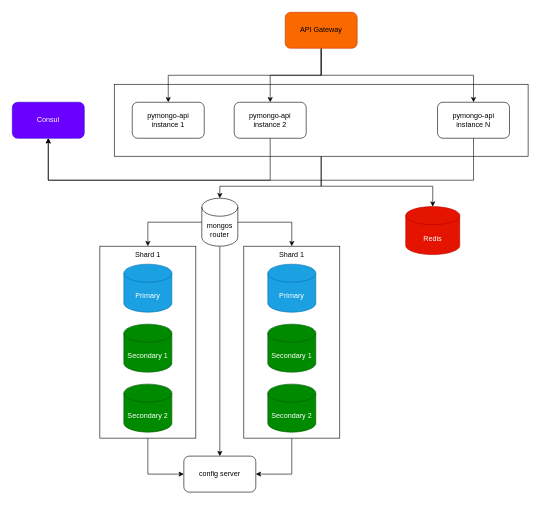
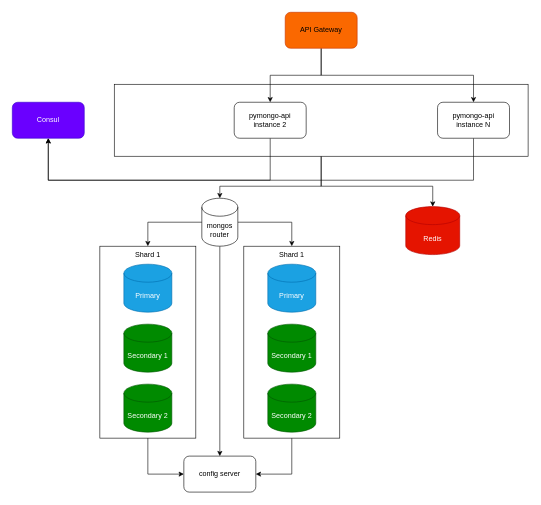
  <mxCell id="0" />
  <mxCell id="1" parent="0" />
  <mxCell id="2" style="edgeStyle=orthogonalEdgeStyle;rounded=0;orthogonalLoop=1;jettySize=auto;html=1;" edge="1" parent="1" source="4" target="13"><mxGeometry relative="1" as="geometry"><Array as="points"><mxPoint x="535" y="310" /><mxPoint x="721" y="310" /></Array></mxGeometry></mxCell>
  <mxCell id="3" style="edgeStyle=orthogonalEdgeStyle;rounded=0;orthogonalLoop=1;jettySize=auto;html=1;" edge="1" parent="1" source="4" target="18"><mxGeometry relative="1" as="geometry"><Array as="points"><mxPoint x="535" y="310" /><mxPoint x="366" y="310" /></Array></mxGeometry></mxCell>
  <mxCell id="4" value="" style="rounded=0;whiteSpace=wrap;html=1;" vertex="1" parent="1"><mxGeometry x="190" y="140" width="690" height="120" as="geometry" /></mxCell>
- <mxCell id="5" style="edgeStyle=orthogonalEdgeStyle;rounded=0;orthogonalLoop=1;jettySize=auto;html=1;exitX=0.5;exitY=1;exitDx=0;exitDy=0;" edge="1" parent="1" source="8" target="10"><mxGeometry relative="1" as="geometry" /></mxCell>
  <mxCell id="6" style="edgeStyle=orthogonalEdgeStyle;rounded=0;orthogonalLoop=1;jettySize=auto;html=1;entryX=0.5;entryY=0;entryDx=0;entryDy=0;" edge="1" parent="1" source="8" target="12"><mxGeometry relative="1" as="geometry" /></mxCell>
  <mxCell id="7" style="edgeStyle=orthogonalEdgeStyle;rounded=0;orthogonalLoop=1;jettySize=auto;html=1;entryX=0.5;entryY=0;entryDx=0;entryDy=0;exitX=0.5;exitY=1;exitDx=0;exitDy=0;" edge="1" parent="1" source="8" target="33"><mxGeometry relative="1" as="geometry" /></mxCell>
  <mxCell id="8" value="API Gateway" style="rounded=1;whiteSpace=wrap;html=1;fillColor=#fa6800;fontColor=#000000;strokeColor=#C73500;" vertex="1" parent="1"><mxGeometry x="475" y="20" width="120" height="60" as="geometry" /></mxCell>
  <mxCell id="9" value="Consul" style="rounded=1;whiteSpace=wrap;html=1;fillColor=#6a00ff;fontColor=#ffffff;strokeColor=#3700CC;" vertex="1" parent="1"><mxGeometry x="20" y="170" width="120" height="60" as="geometry" /></mxCell>
- <mxCell id="10" value="pymongo-api&lt;div&gt;instance 1&lt;/div&gt;" style="rounded=1;whiteSpace=wrap;html=1;movable=1;resizable=1;rotatable=1;deletable=1;editable=1;locked=0;connectable=1;" parent="1" vertex="1"><mxGeometry x="220" y="170" width="120" height="60" as="geometry" /></mxCell>
  <mxCell id="11" style="edgeStyle=orthogonalEdgeStyle;rounded=0;orthogonalLoop=1;jettySize=auto;html=1;entryX=0.5;entryY=1;entryDx=0;entryDy=0;exitX=0.5;exitY=1;exitDx=0;exitDy=0;" edge="1" parent="1" source="12" target="9"><mxGeometry relative="1" as="geometry"><Array as="points"><mxPoint x="450" y="300" /><mxPoint x="80" y="300" /></Array></mxGeometry></mxCell>
  <mxCell id="12" value="pymongo-api&lt;div&gt;instance 2&lt;/div&gt;" style="rounded=1;whiteSpace=wrap;html=1;movable=1;resizable=1;rotatable=1;deletable=1;editable=1;locked=0;connectable=1;" vertex="1" parent="1"><mxGeometry x="390" y="170" width="120" height="60" as="geometry" /></mxCell>
  <mxCell id="13" value="Redis" style="shape=cylinder3;whiteSpace=wrap;html=1;boundedLbl=1;backgroundOutline=1;size=15;fillColor=#e51400;fontColor=#ffffff;strokeColor=#B20000;movable=1;resizable=1;rotatable=1;deletable=1;editable=1;locked=0;connectable=1;" vertex="1" parent="1"><mxGeometry x="676" y="344" width="90" height="80" as="geometry" /></mxCell>
  <mxCell id="14" value="" style="group" vertex="1" connectable="0" parent="1"><mxGeometry x="166" y="330" width="400" height="490" as="geometry" /></mxCell>
  <mxCell id="15" value="" style="rounded=0;whiteSpace=wrap;html=1;movable=1;resizable=1;rotatable=1;deletable=1;editable=1;locked=0;connectable=1;" vertex="1" parent="14"><mxGeometry y="80" width="160" height="320" as="geometry" /></mxCell>
  <mxCell id="16" style="edgeStyle=orthogonalEdgeStyle;rounded=0;orthogonalLoop=1;jettySize=auto;html=1;entryX=0.5;entryY=0;entryDx=0;entryDy=0;movable=1;resizable=1;rotatable=1;deletable=1;editable=1;locked=0;connectable=1;" edge="1" parent="14" source="18" target="22"><mxGeometry relative="1" as="geometry" /></mxCell>
  <mxCell id="17" style="edgeStyle=orthogonalEdgeStyle;rounded=0;orthogonalLoop=1;jettySize=auto;html=1;entryX=0.5;entryY=0;entryDx=0;entryDy=0;movable=1;resizable=1;rotatable=1;deletable=1;editable=1;locked=0;connectable=1;" edge="1" parent="14" source="18" target="31"><mxGeometry relative="1" as="geometry" /></mxCell>
  <mxCell id="18" value="mongos router" style="shape=cylinder3;whiteSpace=wrap;html=1;boundedLbl=1;backgroundOutline=1;size=15;movable=1;resizable=1;rotatable=1;deletable=1;editable=1;locked=0;connectable=1;" vertex="1" parent="14"><mxGeometry x="170" width="60" height="80" as="geometry" /></mxCell>
  <mxCell id="19" style="edgeStyle=orthogonalEdgeStyle;rounded=0;orthogonalLoop=1;jettySize=auto;html=1;entryX=0;entryY=0.5;entryDx=0;entryDy=0;exitX=0.5;exitY=1;exitDx=0;exitDy=0;movable=1;resizable=1;rotatable=1;deletable=1;editable=1;locked=0;connectable=1;" edge="1" parent="14" source="15" target="22"><mxGeometry relative="1" as="geometry" /></mxCell>
  <mxCell id="20" value="Secondary 2" style="shape=cylinder3;whiteSpace=wrap;html=1;boundedLbl=1;backgroundOutline=1;size=15;fillColor=#008a00;fontColor=#ffffff;strokeColor=#005700;movable=1;resizable=1;rotatable=1;deletable=1;editable=1;locked=0;connectable=1;" vertex="1" parent="14"><mxGeometry x="40" y="310" width="80" height="80" as="geometry" /></mxCell>
  <mxCell id="21" style="edgeStyle=orthogonalEdgeStyle;rounded=0;orthogonalLoop=1;jettySize=auto;html=1;entryX=0.5;entryY=0;entryDx=0;entryDy=0;movable=1;resizable=1;rotatable=1;deletable=1;editable=1;locked=0;connectable=1;" edge="1" parent="14" source="18" target="15"><mxGeometry relative="1" as="geometry" /></mxCell>
  <mxCell id="22" value="config server" style="rounded=1;whiteSpace=wrap;html=1;movable=1;resizable=1;rotatable=1;deletable=1;editable=1;locked=0;connectable=1;" vertex="1" parent="14"><mxGeometry x="140" y="430" width="120" height="60" as="geometry" /></mxCell>
  <mxCell id="23" value="Secondary 1" style="shape=cylinder3;whiteSpace=wrap;html=1;boundedLbl=1;backgroundOutline=1;size=15;fillColor=#008a00;fontColor=#ffffff;strokeColor=#005700;movable=1;resizable=1;rotatable=1;deletable=1;editable=1;locked=0;connectable=1;" vertex="1" parent="14"><mxGeometry x="40" y="210" width="80" height="80" as="geometry" /></mxCell>
  <mxCell id="24" value="Primary" style="shape=cylinder3;whiteSpace=wrap;html=1;boundedLbl=1;backgroundOutline=1;size=15;fillColor=#1ba1e2;fontColor=#ffffff;strokeColor=#006EAF;movable=1;resizable=1;rotatable=1;deletable=1;editable=1;locked=0;connectable=1;" vertex="1" parent="14"><mxGeometry x="40" y="110" width="80" height="80" as="geometry" /></mxCell>
  <mxCell id="25" value="Shard 1" style="text;html=1;align=center;verticalAlign=middle;whiteSpace=wrap;rounded=0;movable=1;resizable=1;rotatable=1;deletable=1;editable=1;locked=0;connectable=1;" vertex="1" parent="14"><mxGeometry x="50" y="80" width="60" height="30" as="geometry" /></mxCell>
  <mxCell id="26" style="edgeStyle=orthogonalEdgeStyle;rounded=0;orthogonalLoop=1;jettySize=auto;html=1;entryX=1;entryY=0.5;entryDx=0;entryDy=0;movable=1;resizable=1;rotatable=1;deletable=1;editable=1;locked=0;connectable=1;" edge="1" parent="14" source="27" target="22"><mxGeometry relative="1" as="geometry" /></mxCell>
  <mxCell id="27" value="" style="rounded=0;whiteSpace=wrap;html=1;movable=1;resizable=1;rotatable=1;deletable=1;editable=1;locked=0;connectable=1;" vertex="1" parent="14"><mxGeometry x="240" y="80" width="160" height="320" as="geometry" /></mxCell>
  <mxCell id="28" value="Secondary 2" style="shape=cylinder3;whiteSpace=wrap;html=1;boundedLbl=1;backgroundOutline=1;size=15;fillColor=#008a00;fontColor=#ffffff;strokeColor=#005700;movable=1;resizable=1;rotatable=1;deletable=1;editable=1;locked=0;connectable=1;" vertex="1" parent="14"><mxGeometry x="280" y="310" width="80" height="80" as="geometry" /></mxCell>
  <mxCell id="29" value="Secondary 1" style="shape=cylinder3;whiteSpace=wrap;html=1;boundedLbl=1;backgroundOutline=1;size=15;fillColor=#008a00;fontColor=#ffffff;strokeColor=#005700;movable=1;resizable=1;rotatable=1;deletable=1;editable=1;locked=0;connectable=1;" vertex="1" parent="14"><mxGeometry x="280" y="210" width="80" height="80" as="geometry" /></mxCell>
  <mxCell id="30" value="Primary" style="shape=cylinder3;whiteSpace=wrap;html=1;boundedLbl=1;backgroundOutline=1;size=15;fillColor=#1ba1e2;fontColor=#ffffff;strokeColor=#006EAF;movable=1;resizable=1;rotatable=1;deletable=1;editable=1;locked=0;connectable=1;" vertex="1" parent="14"><mxGeometry x="280" y="110" width="80" height="80" as="geometry" /></mxCell>
  <mxCell id="31" value="Shard 1" style="text;html=1;align=center;verticalAlign=middle;whiteSpace=wrap;rounded=0;movable=1;resizable=1;rotatable=1;deletable=1;editable=1;locked=0;connectable=1;" vertex="1" parent="14"><mxGeometry x="290" y="80" width="60" height="30" as="geometry" /></mxCell>
  <mxCell id="32" style="edgeStyle=orthogonalEdgeStyle;rounded=0;orthogonalLoop=1;jettySize=auto;html=1;entryX=0.5;entryY=1;entryDx=0;entryDy=0;" edge="1" parent="1" source="33" target="9"><mxGeometry relative="1" as="geometry"><Array as="points"><mxPoint x="789" y="300" /><mxPoint x="80" y="300" /></Array></mxGeometry></mxCell>
  <mxCell id="33" value="pymongo-api&lt;div&gt;instance N&lt;/div&gt;" style="rounded=1;whiteSpace=wrap;html=1;movable=1;resizable=1;rotatable=1;deletable=1;editable=1;locked=0;connectable=1;" vertex="1" parent="1"><mxGeometry x="729" y="170" width="120" height="60" as="geometry" /></mxCell>
